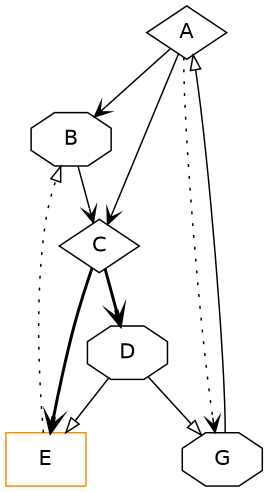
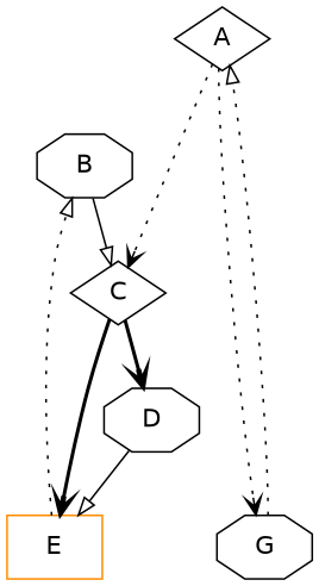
  digraph {
    fontname="DejaVu Sans"
    node [color=black fontname="DejaVu Sans" shape=octagon]
    edge [arrowhead=vee fontname="DejaVu Sans" style=solid]
    A [shape=diamond]
    B
    C [shape=diamond]
    G
    D
    E [color=darkorange shape=box]
-   A -> B
-   A -> C
+   A -> C [style=dotted]
    A -> G [style=dotted]
-   B -> C
+   B -> C [arrowhead=onormal]
    C -> D [style=bold]
    C -> E [style=bold]
-   G -> A [arrowhead=onormal]
-   D -> G [arrowhead=onormal]
+   G -> A [arrowhead=onormal style=dotted]
    D -> E [arrowhead=onormal]
    E -> B [arrowhead=onormal style=dotted]
  }
